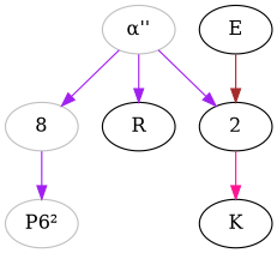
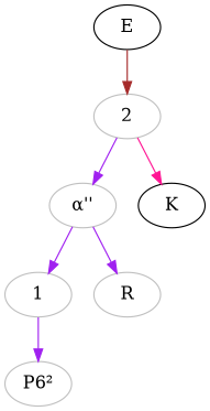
  digraph {
    node [color=grey]
    edge [color=purple]
    n1 [label="α''"]
-   1 [label=8]
-   2 [color=black]
-   R [color=""]
+   1
+   2
+   R
    n5 [label="P6²"]
    K [color=""]
    E [color=""]
    n1 -> 1
-   n1 -> 2
+   2 -> n1
    n1 -> R
    1 -> n5
    2 -> K [color=deeppink]
    E -> 2 [color=brown]
  }
